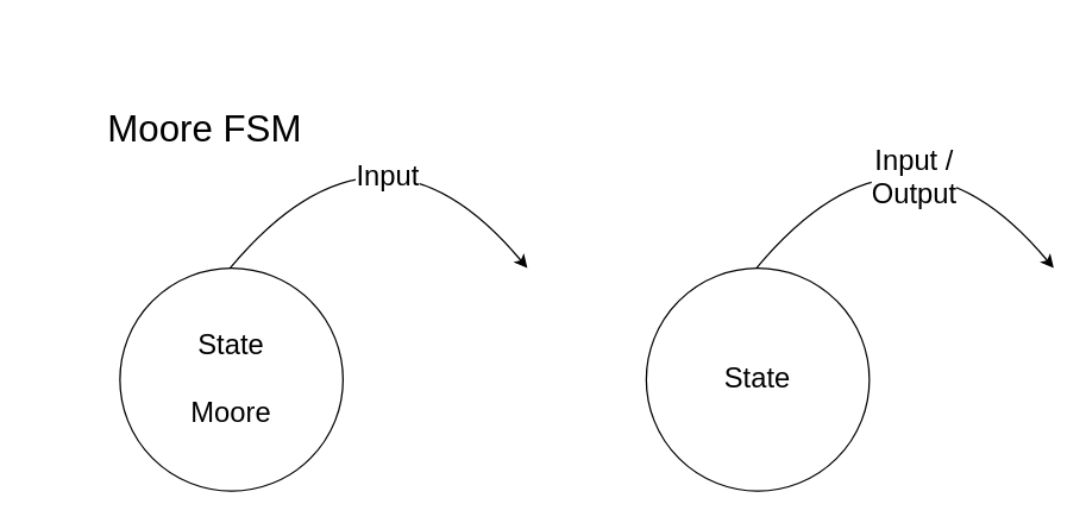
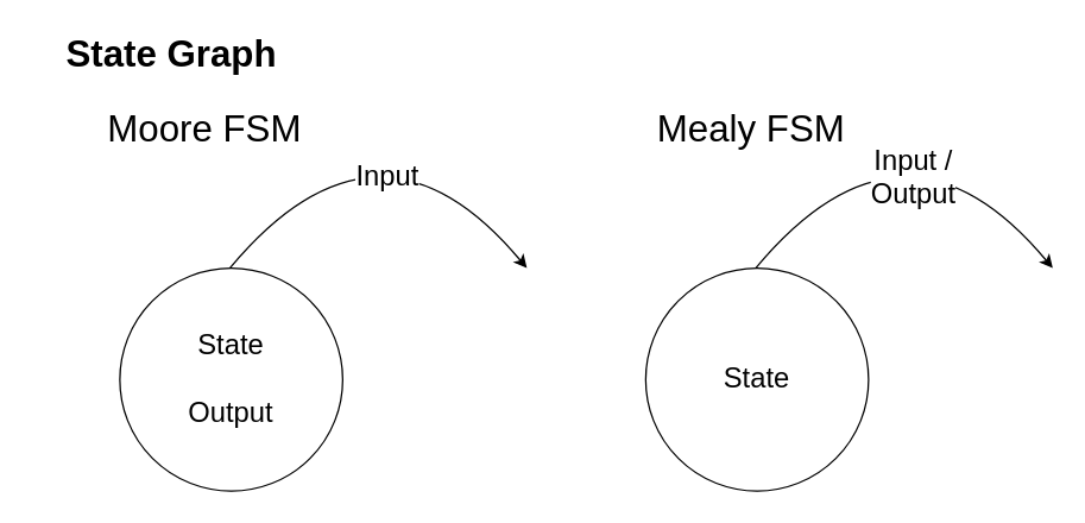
  <mxCell id="0" />
  <mxCell id="1" parent="0" />
- <mxCell id="2" value="&lt;font style=&quot;font-size: 19px;&quot;&gt;State&lt;br&gt;&lt;br&gt;Moore&lt;/font&gt;" style="shape=ellipse;html=1;dashed=0;whiteSpace=wrap;aspect=fixed;perimeter=ellipsePerimeter;" vertex="1" parent="1"><mxGeometry x="80" y="180" width="150" height="150" as="geometry" /></mxCell>
+ <mxCell id="2" value="&lt;font style=&quot;font-size: 19px;&quot;&gt;State&lt;br&gt;&lt;br&gt;Output&lt;/font&gt;" style="shape=ellipse;html=1;dashed=0;whiteSpace=wrap;aspect=fixed;perimeter=ellipsePerimeter;" vertex="1" parent="1"><mxGeometry x="80" y="180" width="150" height="150" as="geometry" /></mxCell>
  <mxCell id="3" value="" style="curved=1;endArrow=classic;html=1;rounded=0;" edge="1" parent="1"><mxGeometry width="50" height="50" relative="1" as="geometry"><mxPoint x="154" y="180" as="sourcePoint" /><mxPoint x="354" y="180" as="targetPoint" /><Array as="points"><mxPoint x="254" y="60" /></Array></mxGeometry></mxCell>
  <mxCell id="4" value="&lt;font style=&quot;font-size: 19px;&quot;&gt;Input&lt;/font&gt;" style="edgeLabel;html=1;align=center;verticalAlign=middle;resizable=0;points=[];" vertex="1" connectable="0" parent="3"><mxGeometry x="0.315" y="-33" relative="1" as="geometry"><mxPoint as="offset" /></mxGeometry></mxCell>
  <mxCell id="5" value="&lt;span style=&quot;font-size: 19px;&quot;&gt;State&lt;/span&gt;" style="shape=ellipse;html=1;dashed=0;whiteSpace=wrap;aspect=fixed;perimeter=ellipsePerimeter;" vertex="1" parent="1"><mxGeometry x="434" y="180" width="150" height="150" as="geometry" /></mxCell>
  <mxCell id="6" value="" style="curved=1;endArrow=classic;html=1;rounded=0;" edge="1" parent="1"><mxGeometry width="50" height="50" relative="1" as="geometry"><mxPoint x="508" y="180" as="sourcePoint" /><mxPoint x="708" y="180" as="targetPoint" /><Array as="points"><mxPoint x="608" y="60" /></Array></mxGeometry></mxCell>
  <mxCell id="7" value="&lt;font style=&quot;font-size: 19px;&quot;&gt;Input / &lt;br&gt;Output&lt;/font&gt;" style="edgeLabel;html=1;align=center;verticalAlign=middle;resizable=0;points=[];" vertex="1" connectable="0" parent="6"><mxGeometry x="0.315" y="-33" relative="1" as="geometry"><mxPoint as="offset" /></mxGeometry></mxCell>
  <mxCell id="8" value="&lt;font style=&quot;font-size: 25px;&quot;&gt;Moore FSM&amp;nbsp;&lt;/font&gt;" style="text;html=1;strokeColor=none;fillColor=none;align=left;verticalAlign=middle;whiteSpace=wrap;rounded=0;" vertex="1" parent="1"><mxGeometry x="70" y="70" width="250" height="30" as="geometry" /></mxCell>
+ <mxCell id="9" value="&lt;font style=&quot;font-size: 25px;&quot;&gt;&lt;b&gt;State Graph&lt;/b&gt;&lt;/font&gt;" style="text;html=1;strokeColor=none;fillColor=none;align=center;verticalAlign=middle;whiteSpace=wrap;rounded=0;" vertex="1" parent="1"><mxGeometry x="20" y="20" width="190" height="30" as="geometry" /></mxCell>
+ <mxCell id="10" value="&lt;font style=&quot;font-size: 25px;&quot;&gt;Mealy FSM&amp;nbsp;&lt;/font&gt;" style="text;html=1;strokeColor=none;fillColor=none;align=left;verticalAlign=middle;whiteSpace=wrap;rounded=0;" vertex="1" parent="1"><mxGeometry x="440" y="70" width="250" height="30" as="geometry" /></mxCell>
